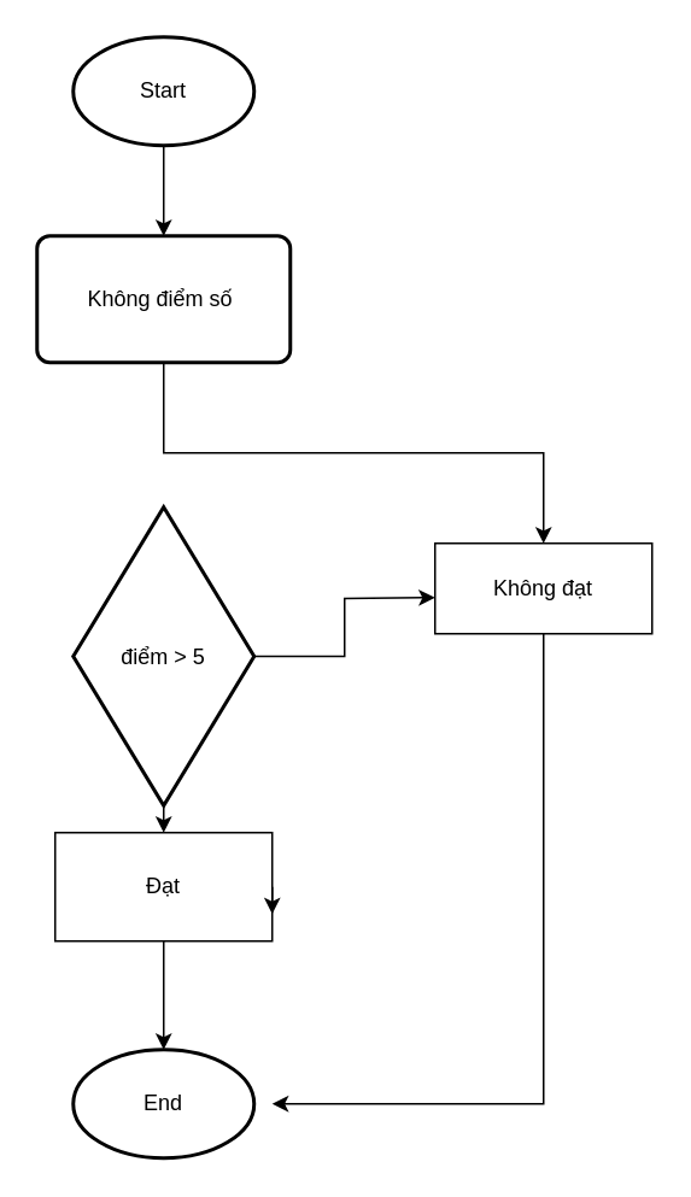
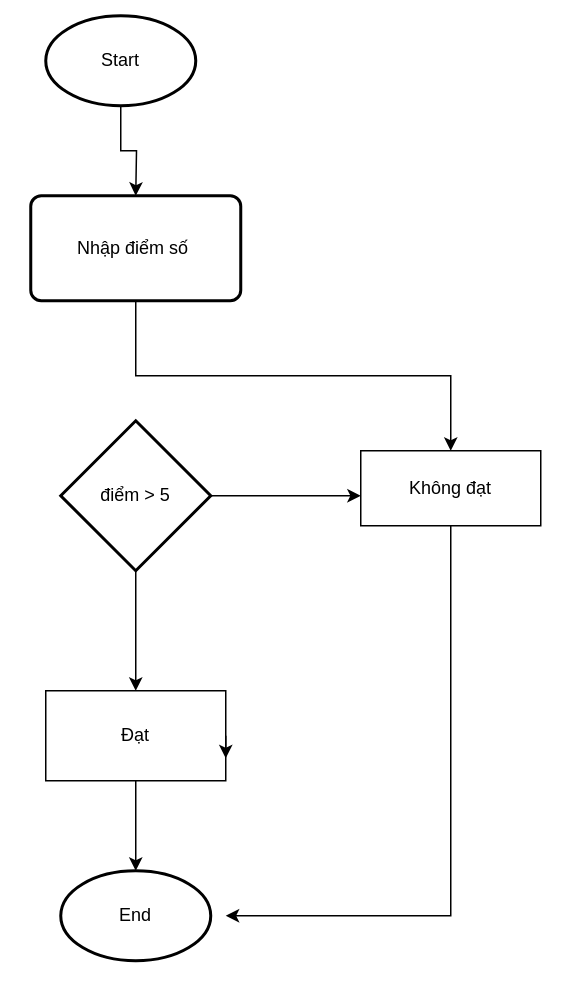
  <mxCell id="0" />
  <mxCell id="1" parent="0" />
  <mxCell id="2" style="edgeStyle=orthogonalEdgeStyle;rounded=0;orthogonalLoop=1;jettySize=auto;html=1;exitX=0.5;exitY=1;exitDx=0;exitDy=0;exitPerimeter=0;" edge="1" parent="1" source="3"><mxGeometry relative="1" as="geometry"><mxPoint x="90" y="130" as="targetPoint" /></mxGeometry></mxCell>
- <mxCell id="3" value="Start" style="strokeWidth=2;html=1;shape=mxgraph.flowchart.start_1;whiteSpace=wrap;" vertex="1" parent="1"><mxGeometry x="40" y="20" width="100" height="60" as="geometry" /></mxCell>
+ <mxCell id="3" value="Start" style="strokeWidth=2;html=1;shape=mxgraph.flowchart.start_1;whiteSpace=wrap;" vertex="1" parent="1"><mxGeometry x="30" y="10" width="100" height="60" as="geometry" /></mxCell>
  <mxCell id="4" style="edgeStyle=orthogonalEdgeStyle;rounded=0;orthogonalLoop=1;jettySize=auto;html=1;exitX=0.5;exitY=1;exitDx=0;exitDy=0;" edge="1" parent="1" source="5" target="12"><mxGeometry relative="1" as="geometry"><mxPoint x="90" y="240" as="targetPoint" /></mxGeometry></mxCell>
- <mxCell id="5" value="Không điểm số&amp;nbsp;" style="rounded=1;whiteSpace=wrap;html=1;absoluteArcSize=1;arcSize=14;strokeWidth=2;" vertex="1" parent="1"><mxGeometry x="20" y="130" width="140" height="70" as="geometry" /></mxCell>
+ <mxCell id="5" value="Nhập điểm số&amp;nbsp;" style="rounded=1;whiteSpace=wrap;html=1;absoluteArcSize=1;arcSize=14;strokeWidth=2;" vertex="1" parent="1"><mxGeometry x="20" y="130" width="140" height="70" as="geometry" /></mxCell>
  <mxCell id="6" style="edgeStyle=orthogonalEdgeStyle;rounded=0;orthogonalLoop=1;jettySize=auto;html=1;exitX=0.5;exitY=1;exitDx=0;exitDy=0;exitPerimeter=0;" edge="1" parent="1" source="8"><mxGeometry relative="1" as="geometry"><mxPoint x="90" y="460" as="targetPoint" /></mxGeometry></mxCell>
  <mxCell id="7" style="edgeStyle=orthogonalEdgeStyle;rounded=0;orthogonalLoop=1;jettySize=auto;html=1;exitX=1;exitY=0.5;exitDx=0;exitDy=0;exitPerimeter=0;" edge="1" parent="1" source="8"><mxGeometry relative="1" as="geometry"><mxPoint x="240" y="330" as="targetPoint" /></mxGeometry></mxCell>
- <mxCell id="8" value="điểm &amp;gt; 5" style="strokeWidth=2;html=1;shape=mxgraph.flowchart.decision;whiteSpace=wrap;" vertex="1" parent="1"><mxGeometry x="40" y="280" width="100" height="165" as="geometry" /></mxCell>
+ <mxCell id="8" value="điểm &amp;gt; 5" style="strokeWidth=2;html=1;shape=mxgraph.flowchart.decision;whiteSpace=wrap;" vertex="1" parent="1"><mxGeometry x="40" y="280" width="100" height="100" as="geometry" /></mxCell>
  <mxCell id="9" style="edgeStyle=orthogonalEdgeStyle;rounded=0;orthogonalLoop=1;jettySize=auto;html=1;exitX=0.5;exitY=1;exitDx=0;exitDy=0;" edge="1" parent="1" source="10"><mxGeometry relative="1" as="geometry"><mxPoint x="90" y="580" as="targetPoint" /></mxGeometry></mxCell>
  <mxCell id="10" value="Đạt" style="whiteSpace=wrap;html=1;" vertex="1" parent="1"><mxGeometry x="30" y="460" width="120" height="60" as="geometry" /></mxCell>
  <mxCell id="11" style="edgeStyle=orthogonalEdgeStyle;rounded=0;orthogonalLoop=1;jettySize=auto;html=1;exitX=0.5;exitY=1;exitDx=0;exitDy=0;" edge="1" parent="1" source="12"><mxGeometry relative="1" as="geometry"><mxPoint x="150" y="610" as="targetPoint" /><Array as="points"><mxPoint x="300" y="610" /></Array></mxGeometry></mxCell>
  <mxCell id="12" value="Không đạt" style="whiteSpace=wrap;html=1;" vertex="1" parent="1"><mxGeometry x="240" y="300" width="120" height="50" as="geometry" /></mxCell>
  <mxCell id="13" style="edgeStyle=orthogonalEdgeStyle;rounded=0;orthogonalLoop=1;jettySize=auto;html=1;exitX=1;exitY=0.5;exitDx=0;exitDy=0;entryX=1;entryY=0.75;entryDx=0;entryDy=0;" edge="1" parent="1" source="10" target="10"><mxGeometry relative="1" as="geometry" /></mxCell>
  <mxCell id="14" value="End" style="strokeWidth=2;html=1;shape=mxgraph.flowchart.start_1;whiteSpace=wrap;" vertex="1" parent="1"><mxGeometry x="40" y="580" width="100" height="60" as="geometry" /></mxCell>
